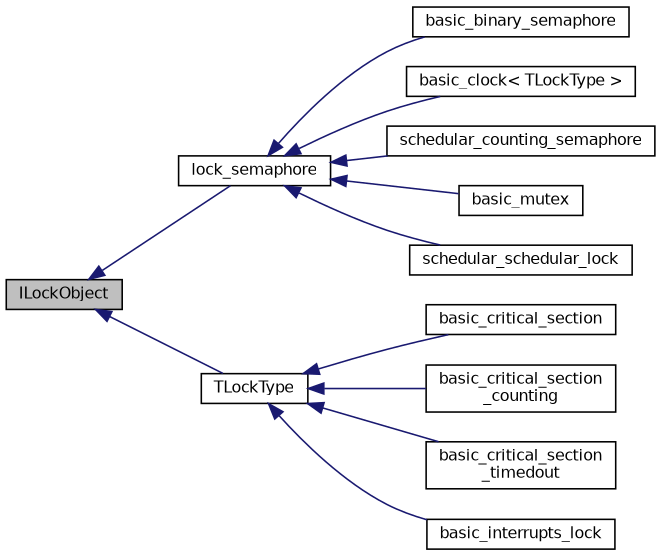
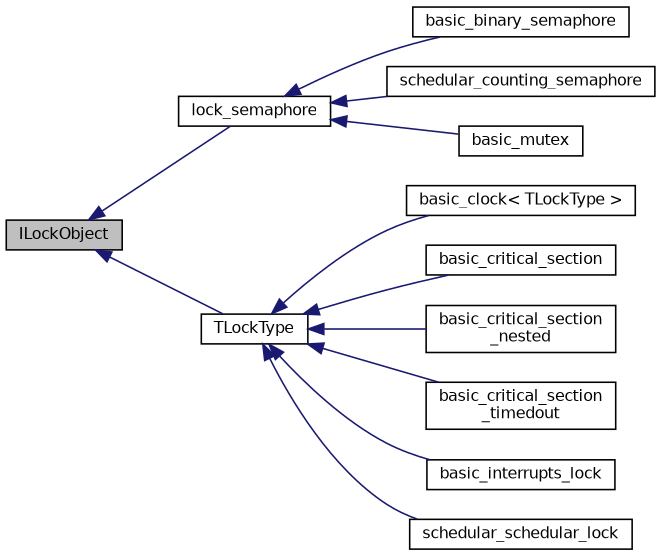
  digraph {
    rankdir=LR
    node [color=black fillcolor=white fontname=Helvetica fontsize=10 shape=record style=filled]
    edge [color=midnightblue dir=back fontname=Helvetica fontsize=10 labelfontname=Helvetica labelfontsize=10 style=solid]
    n1 [fillcolor=grey75 fontcolor=black height=0.2 label=ILockObject width=0.4]
    n2 [height=0.2 label=lock_semaphore width=0.4]
    n3 [height=0.2 label=TLockType width=0.4]
    n4 [height=0.2 label=basic_binary_semaphore width=0.4]
    n5 [height=0.2 label="basic_clock\< TLockType \>" width=0.4]
    n6 [height=0.2 label=schedular_counting_semaphore width=0.4]
    n7 [height=0.2 label=basic_mutex width=0.4]
    n8 [height=0.2 label=basic_critical_section width=0.4]
-   n9 [height=0.2 label="basic_critical_section\l_counting" width=0.4]
+   n9 [height=0.2 label="basic_critical_section\l_nested" width=0.4]
    n10 [height=0.2 label="basic_critical_section\l_timedout" width=0.4]
    n11 [height=0.2 label=basic_interrupts_lock width=0.4]
    n12 [height=0.2 label=schedular_schedular_lock width=0.4]
    n1 -> n2
    n1 -> n3
    n2 -> n4
-   n2 -> n5
+   n3 -> n5
    n2 -> n6
    n2 -> n7
    n3 -> n8
    n3 -> n9
    n3 -> n10
    n3 -> n11
-   n2 -> n12
+   n3 -> n12
  }
